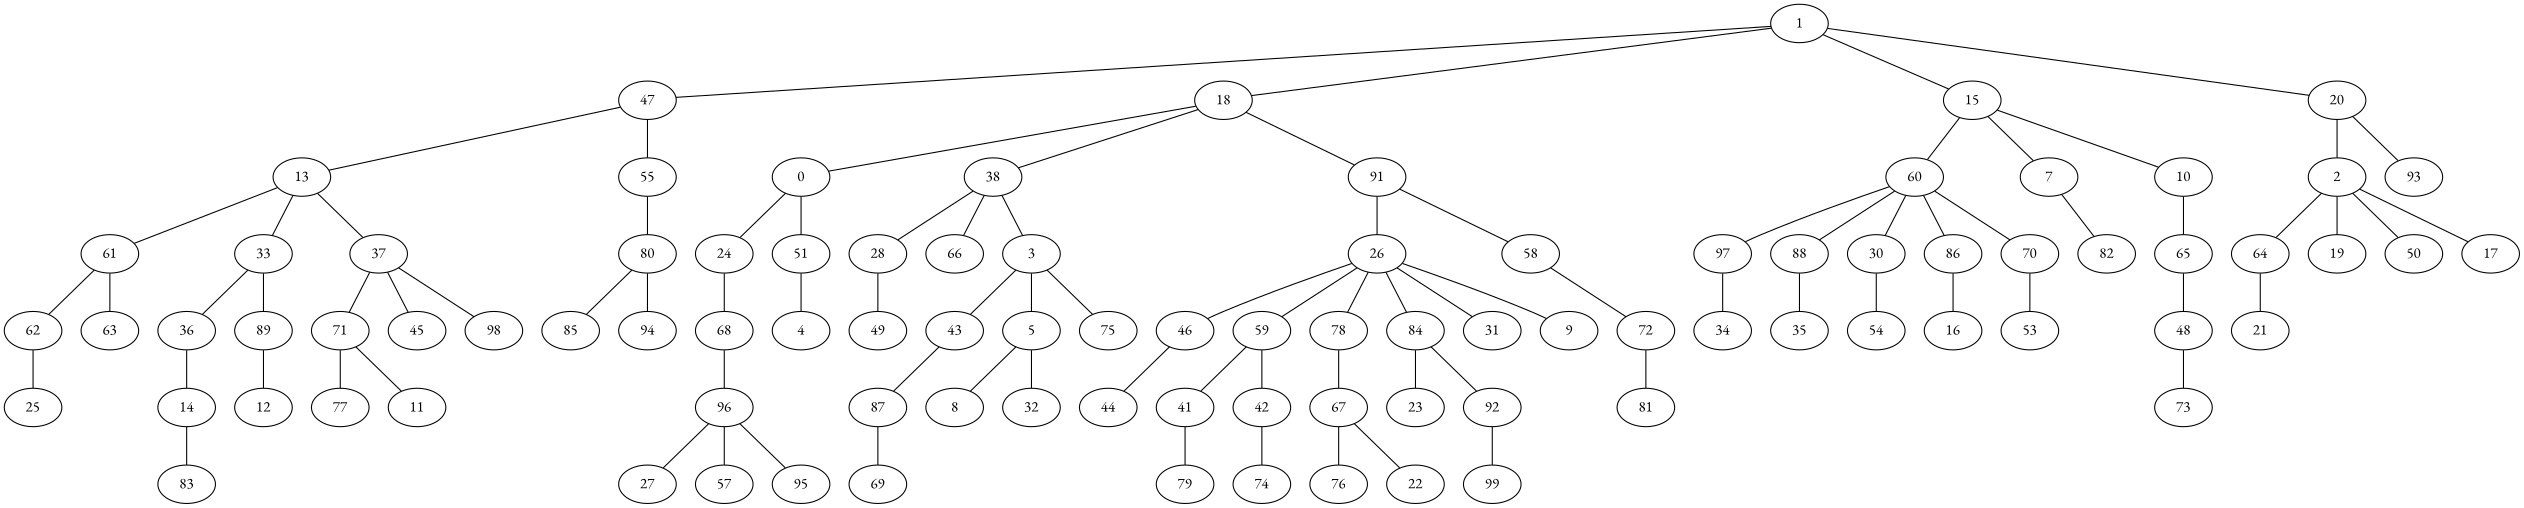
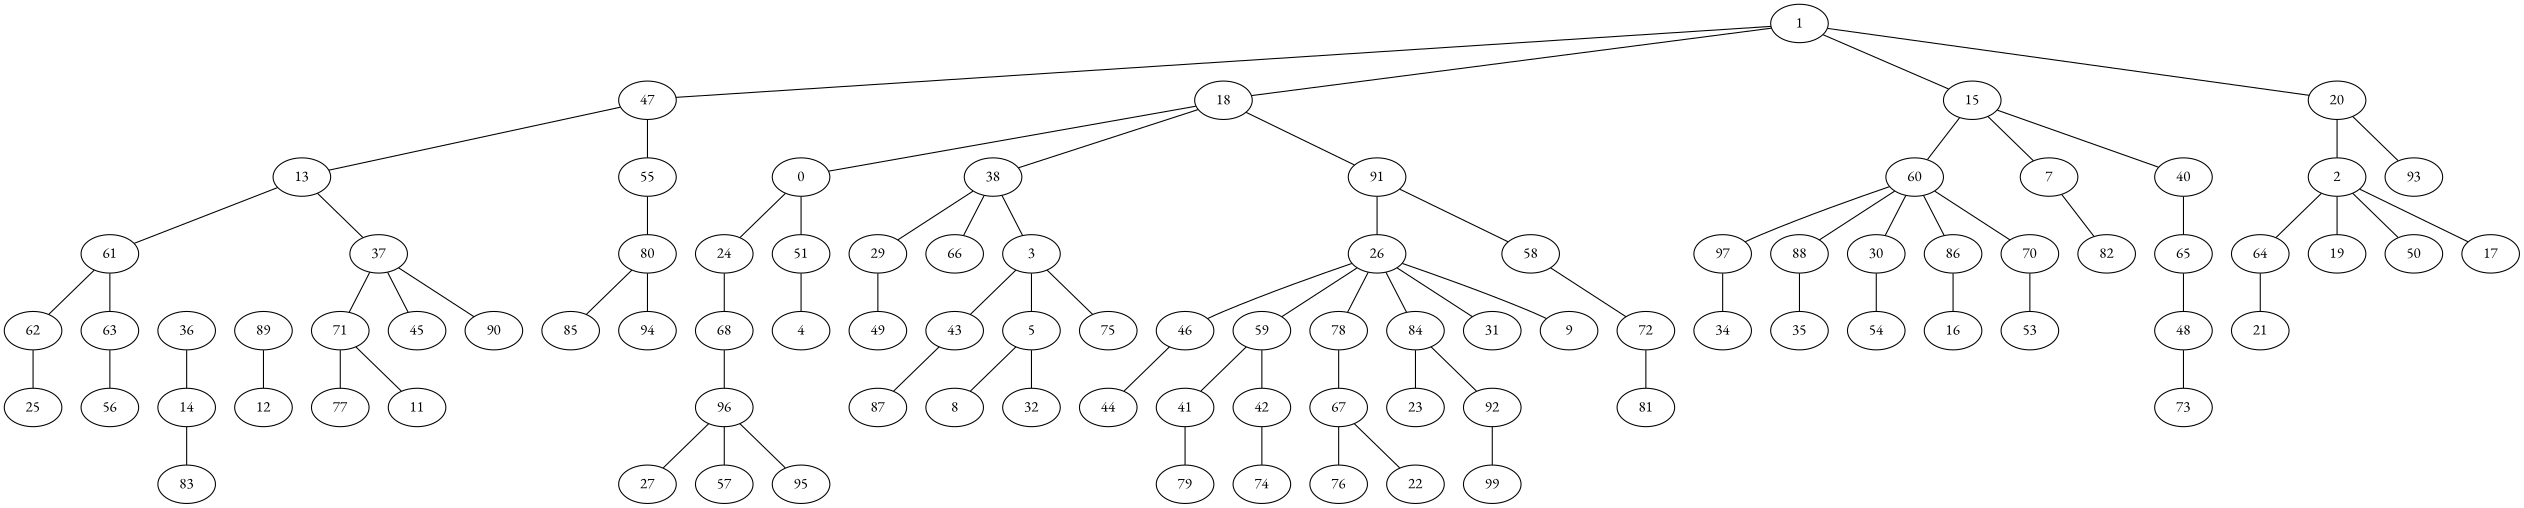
  graph {
    fontname="EB Garamond"
    node [fontname="EB Garamond"]
    edge [fontname="EB Garamond"]
    61
    62
    63
    25
-   33
+   56
    36
    89
    14
    12
    83
    1
    47
    18
    15
    20
    13
    55
    0
    38
    91
    60
    7
-   10
+   10 [label=40]
    2
    93
    37
    80
    85
    94
    64
    21
    97
    34
    24
    51
-   28
+   28 [label=29]
    66
    3
    26
    58
    88
    35
    n44 [label=30]
    54
    86
    16
    70
    53
    65
    48
    73
    68
    96
    27
    57
    95
    n58 [label=46]
    44
    59
    41
    42
    79
    74
    78
    67
    76
    22
    84
    23
    92
    99
    72
    81
    43
    87
-   69
    5
    8
    32
    82
    71
    77
    11
    4
    49
    75
    31
    9
    45
-   90 [label=98]
+   90
    19
    50
    17
    61 -- 62
    61 -- 63
    62 -- 25
-   33 -- 36
-   33 -- 89
+   63 -- 56
    36 -- 14
    89 -- 12
    14 -- 83
    1 -- 47
    1 -- 18
    1 -- 15
    1 -- 20
    47 -- 13
    47 -- 55
    18 -- 0
    18 -- 38
    18 -- 91
    15 -- 60
    15 -- 7
    15 -- 10
    20 -- 2
    20 -- 93
    13 -- 61
-   13 -- 33
    13 -- 37
    55 -- 80
    0 -- 24
    0 -- 51
    38 -- 28
    38 -- 66
    38 -- 3
    91 -- 26
    91 -- 58
    60 -- 97
    60 -- 88
    60 -- n44
    60 -- 86
    60 -- 70
    7 -- 82
    10 -- 65
    2 -- 64
    2 -- 19
    2 -- 50
    2 -- 17
    37 -- 71
    37 -- 45
    37 -- 90
    80 -- 85
    80 -- 94
    64 -- 21
    97 -- 34
    24 -- 68
    51 -- 4
    28 -- 49
    3 -- 43
    3 -- 5
    3 -- 75
    26 -- n58
    26 -- 59
    26 -- 78
    26 -- 84
    26 -- 31
    26 -- 9
    58 -- 72
    88 -- 35
    n44 -- 54
    86 -- 16
    70 -- 53
    65 -- 48
    48 -- 73
    68 -- 96
    96 -- 27
    96 -- 57
    96 -- 95
    n58 -- 44
    59 -- 41
    59 -- 42
    41 -- 79
    42 -- 74
    78 -- 67
    67 -- 76
    67 -- 22
    84 -- 23
    84 -- 92
    92 -- 99
    72 -- 81
    43 -- 87
-   87 -- 69
    5 -- 8
    5 -- 32
    71 -- 77
    71 -- 11
  }
